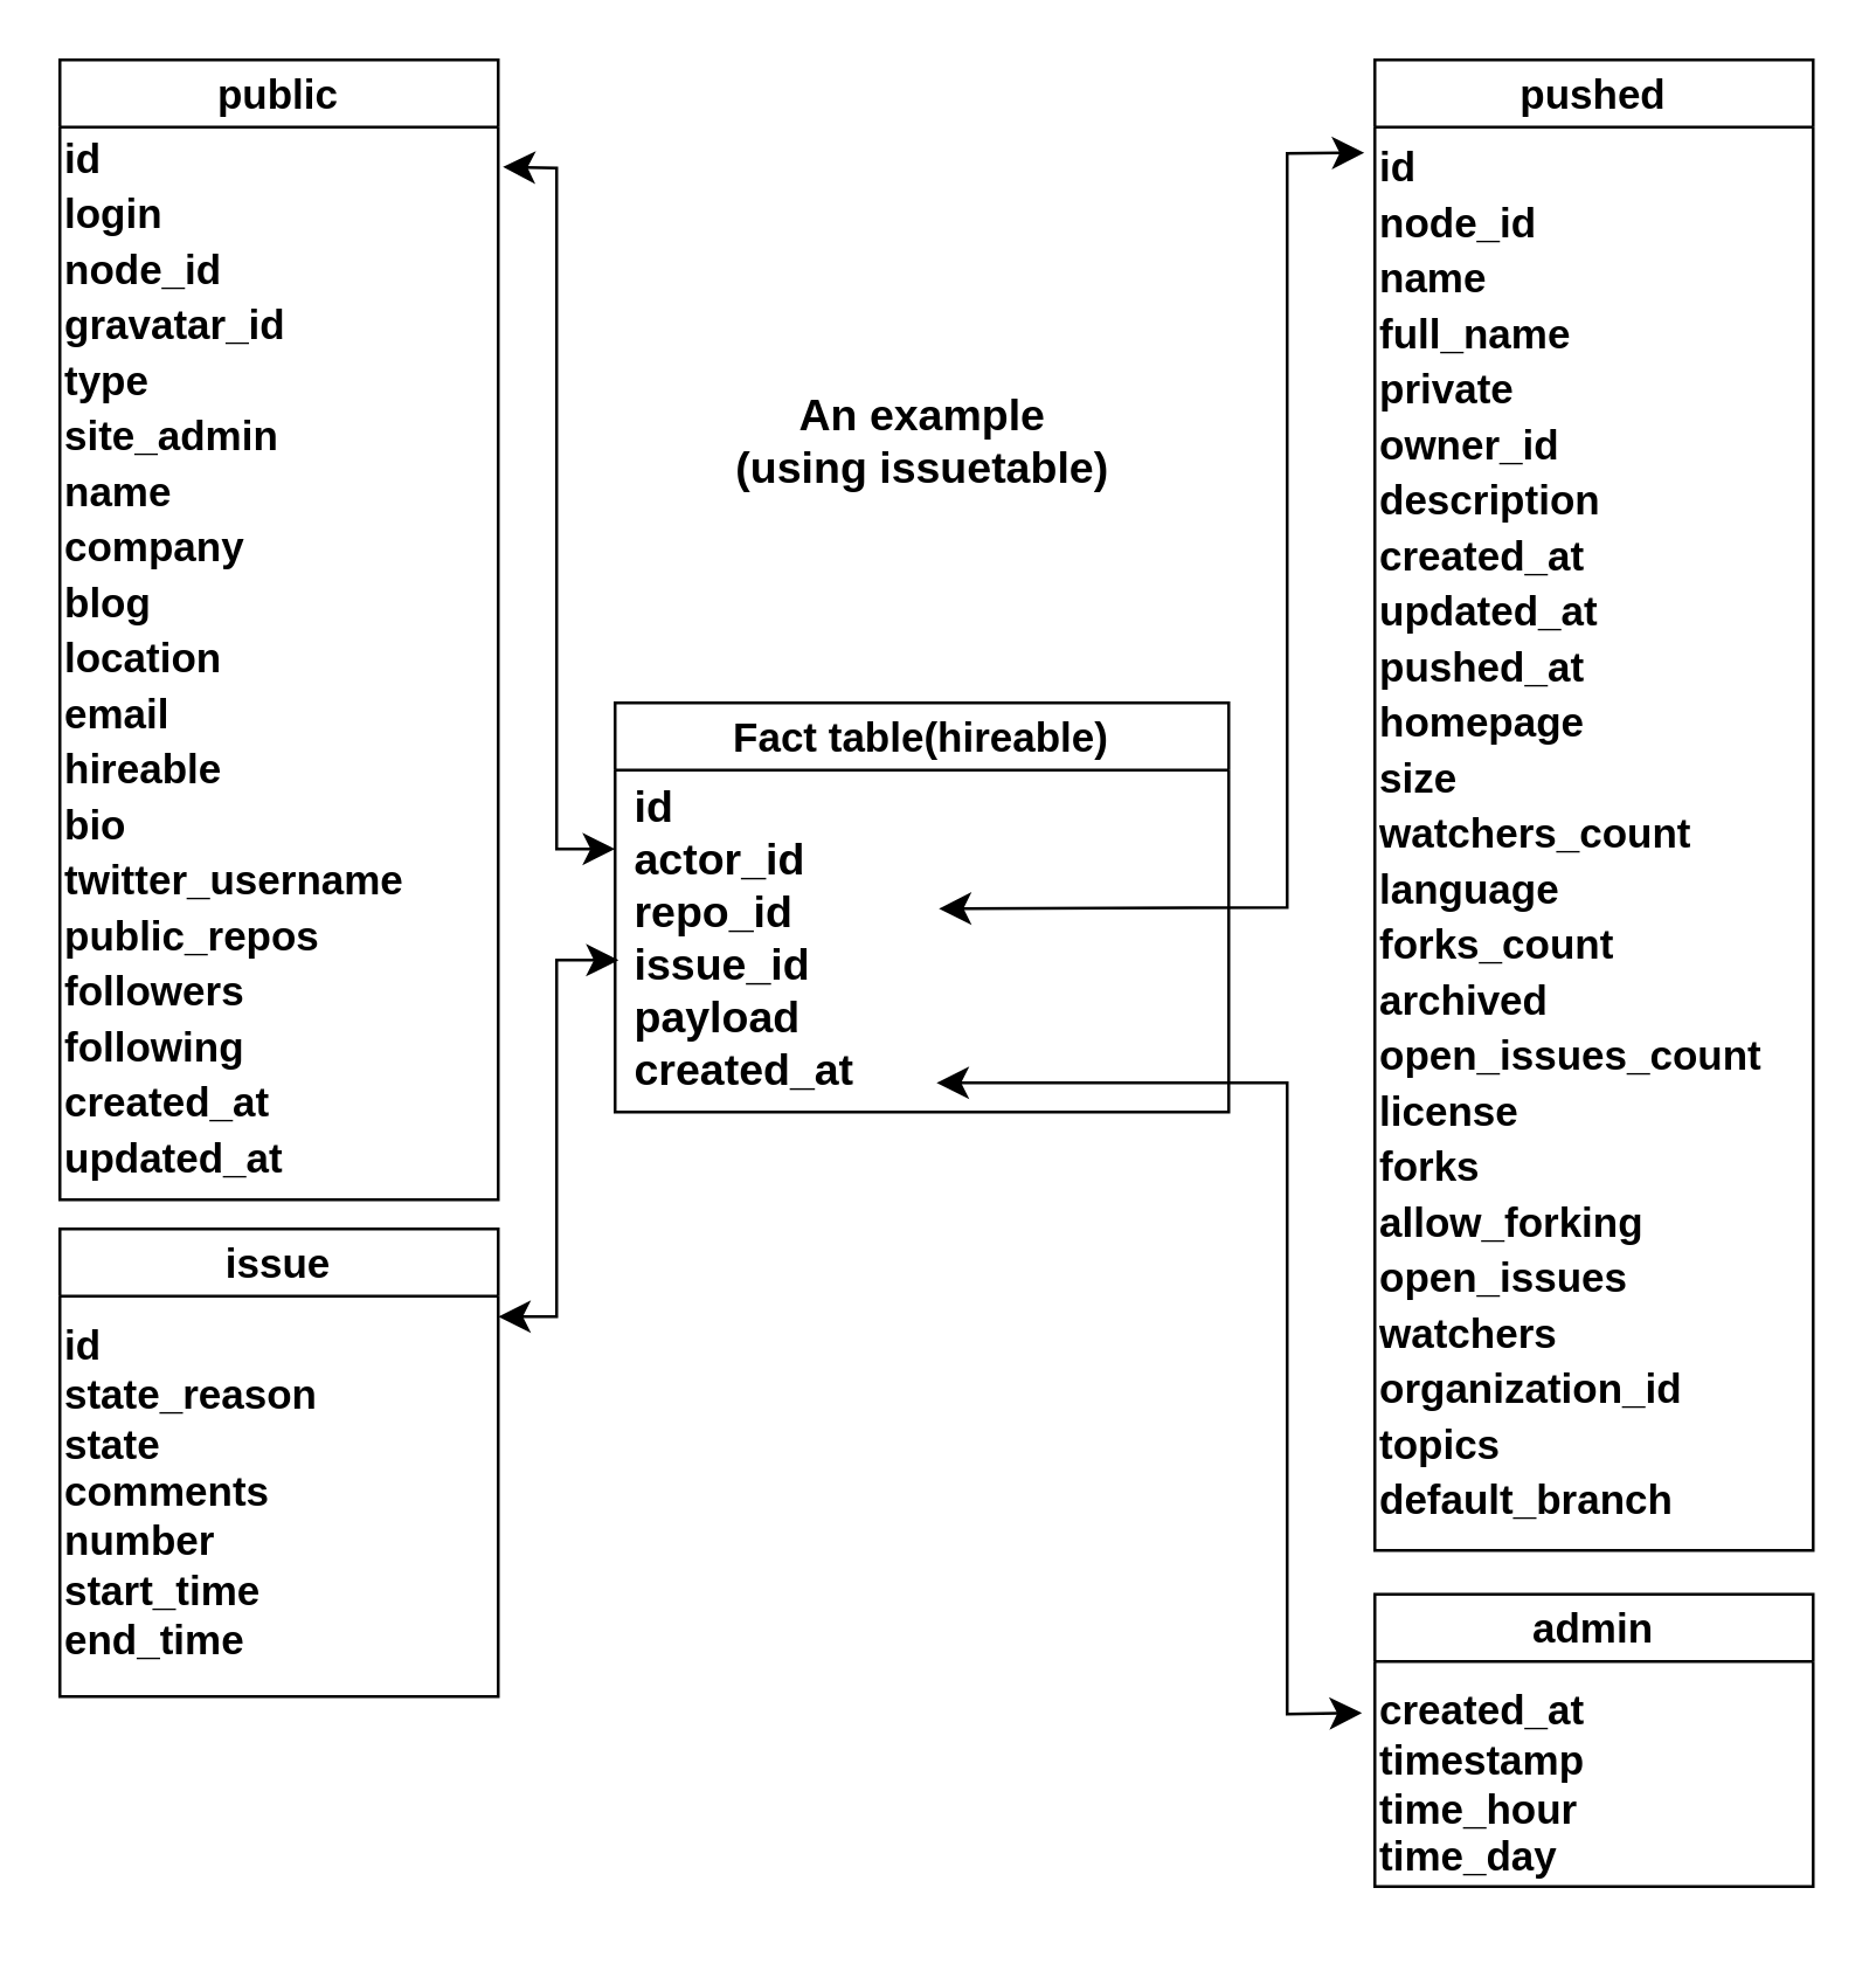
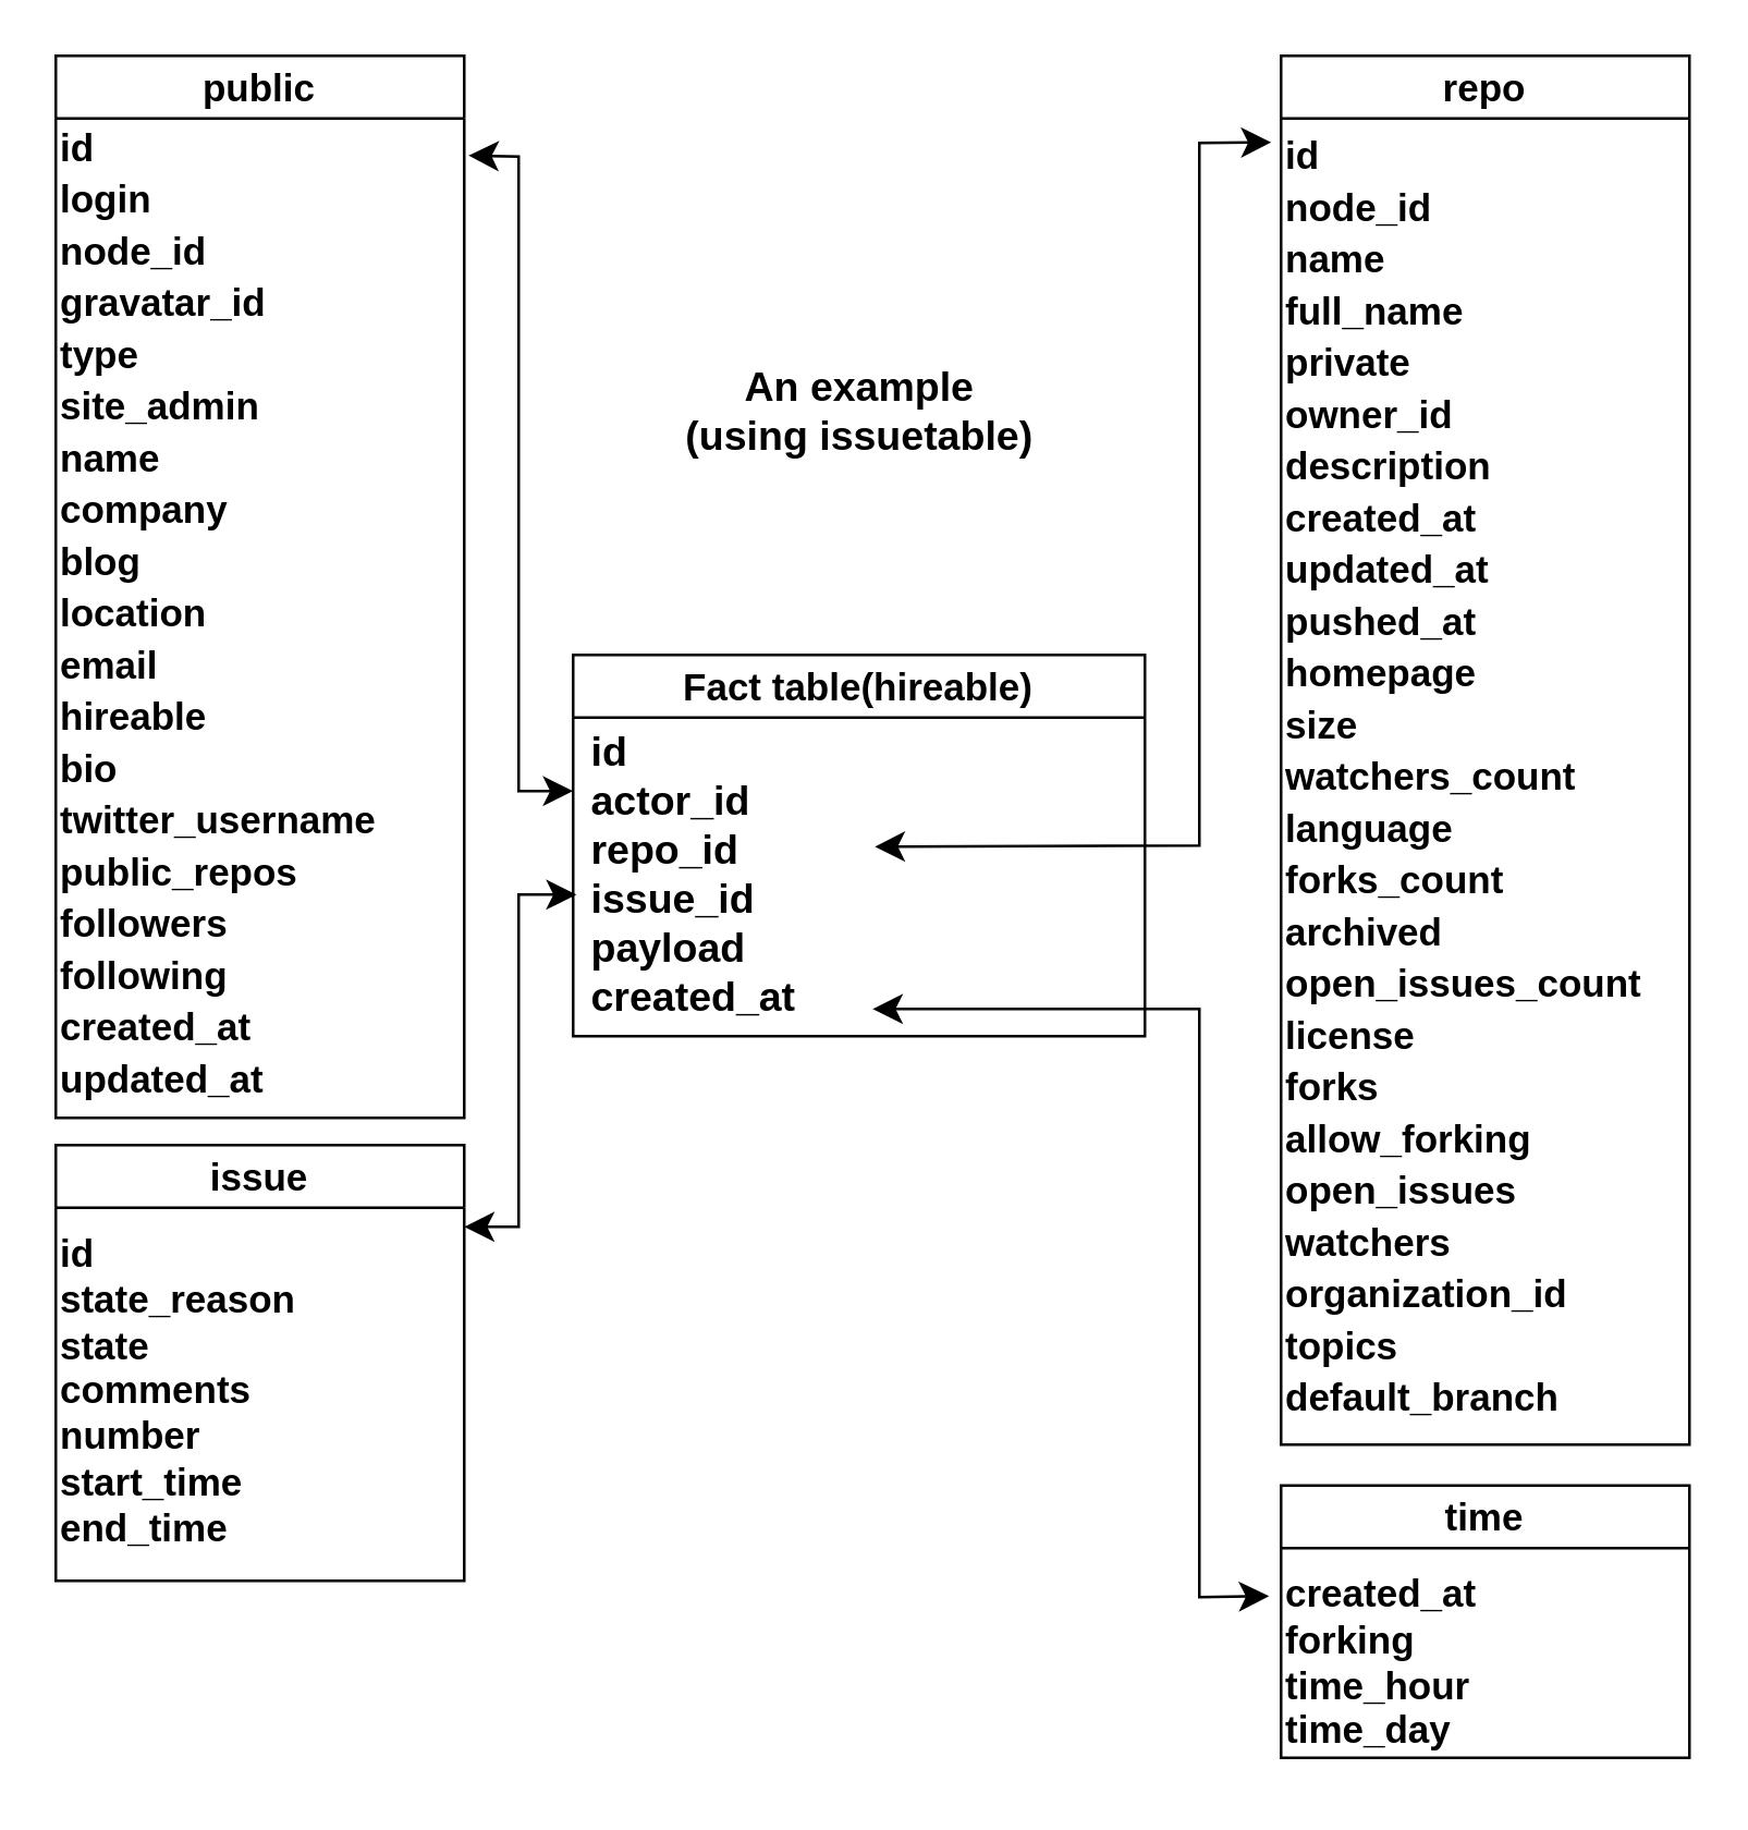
  <mxCell id="0" />
  <mxCell id="1" parent="0" />
  <mxCell id="2" value="Fact table(hireable)" style="swimlane;whiteSpace=wrap;html=1;fontSize=14;" parent="1" vertex="1"><mxGeometry x="210" y="240" width="210" height="140" as="geometry" /></mxCell>
  <mxCell id="3" value="id&lt;br style=&quot;font-size: 15px;&quot;&gt;actor_id&lt;br style=&quot;font-size: 15px;&quot;&gt;repo_id&lt;br&gt;issue_id&lt;br style=&quot;font-size: 15px;&quot;&gt;payload&lt;br style=&quot;font-size: 15px;&quot;&gt;created_at" style="text;html=1;align=left;verticalAlign=middle;resizable=0;points=[];autosize=1;strokeColor=none;fillColor=none;fontStyle=1;fontSize=15;" parent="2" vertex="1"><mxGeometry x="5" y="20" width="100" height="120" as="geometry" /></mxCell>
  <mxCell id="4" value="issue" style="swimlane;whiteSpace=wrap;html=1;fontSize=14;" parent="1" vertex="1"><mxGeometry x="20" y="420" width="150" height="160" as="geometry"><mxRectangle x="530" y="240" width="70" height="30" as="alternateBounds" /></mxGeometry></mxCell>
  <mxCell id="5" value="id&lt;br style=&quot;font-size: 14px;&quot;&gt;state_reason&lt;br style=&quot;font-size: 14px;&quot;&gt;state&lt;br style=&quot;font-size: 14px;&quot;&gt;comments&lt;br style=&quot;font-size: 14px;&quot;&gt;number&lt;br style=&quot;font-size: 14px;&quot;&gt;start_time&lt;br style=&quot;font-size: 14px;&quot;&gt;end_time" style="text;html=1;align=left;verticalAlign=top;resizable=0;points=[];autosize=1;strokeColor=none;fillColor=none;fontStyle=1;fontSize=14;" parent="4" vertex="1"><mxGeometry y="25" width="110" height="130" as="geometry" /></mxCell>
  <mxCell id="6" value="public" style="swimlane;whiteSpace=wrap;html=1;fontSize=14;" parent="1" vertex="1"><mxGeometry x="20" y="20" width="150" height="390" as="geometry" /></mxCell>
  <mxCell id="7" value="&lt;div style=&quot;background-color: rgb(255, 255, 255); font-size: 14px; line-height: 19px;&quot;&gt;&lt;div&gt;id&lt;/div&gt;&lt;div&gt;login&lt;/div&gt;&lt;div&gt;node_id&lt;/div&gt;&lt;div&gt;gravatar_id&lt;/div&gt;&lt;div&gt;type&lt;/div&gt;&lt;div&gt;site_admin&lt;/div&gt;&lt;div&gt;name&lt;/div&gt;&lt;div&gt;company&lt;/div&gt;&lt;div&gt;blog&lt;/div&gt;&lt;div&gt;location&lt;/div&gt;&lt;div&gt;email&lt;/div&gt;&lt;div&gt;hireable&lt;/div&gt;&lt;div&gt;bio&lt;/div&gt;&lt;div&gt;twitter_username&lt;/div&gt;&lt;div&gt;public_repos&lt;/div&gt;&lt;div&gt;followers&lt;/div&gt;&lt;div&gt;following&lt;/div&gt;&lt;div&gt;created_at&lt;/div&gt;&lt;div&gt;updated_at&lt;/div&gt;&lt;/div&gt;" style="text;html=1;align=left;verticalAlign=middle;resizable=0;points=[];autosize=1;strokeColor=none;fillColor=none;fontStyle=1;fontFamily=Helvetica;" parent="6" vertex="1"><mxGeometry y="20" width="150" height="370" as="geometry" /></mxCell>
- <mxCell id="8" value="admin" style="swimlane;whiteSpace=wrap;html=1;fontSize=14;" parent="1" vertex="1"><mxGeometry x="470" y="545" width="150" height="100" as="geometry" /></mxCell>
- <mxCell id="9" value="created_at&lt;br style=&quot;font-size: 14px;&quot;&gt;timestamp&lt;br style=&quot;font-size: 14px;&quot;&gt;time_hour&lt;br style=&quot;font-size: 14px;&quot;&gt;time_day" style="text;html=1;align=left;verticalAlign=middle;resizable=0;points=[];autosize=1;strokeColor=none;fillColor=none;fontStyle=1;fontSize=14;" parent="8" vertex="1"><mxGeometry y="25" width="90" height="80" as="geometry" /></mxCell>
- <mxCell id="10" value="pushed" style="swimlane;whiteSpace=wrap;html=1;fontSize=14;" parent="1" vertex="1"><mxGeometry x="470" y="20" width="150" height="510" as="geometry" /></mxCell>
+ <mxCell id="8" value="time" style="swimlane;whiteSpace=wrap;html=1;fontSize=14;" parent="1" vertex="1"><mxGeometry x="470" y="545" width="150" height="100" as="geometry" /></mxCell>
+ <mxCell id="9" value="created_at&lt;br style=&quot;font-size: 14px;&quot;&gt;forking&lt;br style=&quot;font-size: 14px;&quot;&gt;time_hour&lt;br style=&quot;font-size: 14px;&quot;&gt;time_day" style="text;html=1;align=left;verticalAlign=middle;resizable=0;points=[];autosize=1;strokeColor=none;fillColor=none;fontStyle=1;fontSize=14;" parent="8" vertex="1"><mxGeometry y="25" width="90" height="80" as="geometry" /></mxCell>
+ <mxCell id="10" value="repo" style="swimlane;whiteSpace=wrap;html=1;fontSize=14;" parent="1" vertex="1"><mxGeometry x="470" y="20" width="150" height="510" as="geometry" /></mxCell>
  <mxCell id="11" value="&lt;div style=&quot;background-color: rgb(255, 255, 255); font-size: 14px; line-height: 19px;&quot;&gt;&lt;div style=&quot;font-size: 14px;&quot;&gt;&lt;b style=&quot;font-size: 14px;&quot;&gt;id&lt;/b&gt;&lt;/div&gt;&lt;div style=&quot;font-size: 14px;&quot;&gt;&lt;b style=&quot;font-size: 14px;&quot;&gt;node_id&lt;/b&gt;&lt;/div&gt;&lt;div style=&quot;font-size: 14px;&quot;&gt;&lt;b style=&quot;font-size: 14px;&quot;&gt;name&lt;/b&gt;&lt;/div&gt;&lt;div style=&quot;font-size: 14px;&quot;&gt;&lt;b style=&quot;font-size: 14px;&quot;&gt;full_name&lt;/b&gt;&lt;/div&gt;&lt;div style=&quot;font-size: 14px;&quot;&gt;&lt;b style=&quot;font-size: 14px;&quot;&gt;private&lt;/b&gt;&lt;/div&gt;&lt;div style=&quot;font-size: 14px;&quot;&gt;&lt;b style=&quot;font-size: 14px;&quot;&gt;owner_id&lt;/b&gt;&lt;/div&gt;&lt;div style=&quot;font-size: 14px;&quot;&gt;&lt;b style=&quot;font-size: 14px;&quot;&gt;description&lt;/b&gt;&lt;/div&gt;&lt;div style=&quot;font-size: 14px;&quot;&gt;&lt;b style=&quot;font-size: 14px;&quot;&gt;created_at&lt;/b&gt;&lt;/div&gt;&lt;div style=&quot;font-size: 14px;&quot;&gt;&lt;b style=&quot;font-size: 14px;&quot;&gt;updated_at&lt;/b&gt;&lt;/div&gt;&lt;div style=&quot;font-size: 14px;&quot;&gt;&lt;b style=&quot;font-size: 14px;&quot;&gt;pushed_at&lt;/b&gt;&lt;/div&gt;&lt;div style=&quot;font-size: 14px;&quot;&gt;&lt;b style=&quot;font-size: 14px;&quot;&gt;homepage&lt;/b&gt;&lt;/div&gt;&lt;div style=&quot;font-size: 14px;&quot;&gt;&lt;b style=&quot;font-size: 14px;&quot;&gt;size&lt;/b&gt;&lt;/div&gt;&lt;div style=&quot;font-size: 14px;&quot;&gt;&lt;b style=&quot;font-size: 14px;&quot;&gt;watchers_count&lt;/b&gt;&lt;/div&gt;&lt;div style=&quot;font-size: 14px;&quot;&gt;&lt;b style=&quot;font-size: 14px;&quot;&gt;language&lt;/b&gt;&lt;/div&gt;&lt;div style=&quot;font-size: 14px;&quot;&gt;&lt;b style=&quot;font-size: 14px;&quot;&gt;forks_count&lt;/b&gt;&lt;/div&gt;&lt;div style=&quot;font-size: 14px;&quot;&gt;&lt;b style=&quot;font-size: 14px;&quot;&gt;archived&lt;/b&gt;&lt;/div&gt;&lt;div style=&quot;font-size: 14px;&quot;&gt;&lt;b style=&quot;font-size: 14px;&quot;&gt;open_issues_count&lt;/b&gt;&lt;/div&gt;&lt;div style=&quot;font-size: 14px;&quot;&gt;&lt;b style=&quot;font-size: 14px;&quot;&gt;license&lt;/b&gt;&lt;/div&gt;&lt;div style=&quot;font-size: 14px;&quot;&gt;&lt;b style=&quot;font-size: 14px;&quot;&gt;forks&lt;/b&gt;&lt;/div&gt;&lt;div style=&quot;font-size: 14px;&quot;&gt;&lt;b style=&quot;font-size: 14px;&quot;&gt;allow_forking&lt;/b&gt;&lt;/div&gt;&lt;div style=&quot;font-size: 14px;&quot;&gt;&lt;b style=&quot;font-size: 14px;&quot;&gt;open_issues&lt;/b&gt;&lt;/div&gt;&lt;div style=&quot;font-size: 14px;&quot;&gt;&lt;b style=&quot;font-size: 14px;&quot;&gt;watchers&lt;/b&gt;&lt;/div&gt;&lt;div style=&quot;font-size: 14px;&quot;&gt;&lt;b style=&quot;font-size: 14px;&quot;&gt;organization_id&lt;/b&gt;&lt;/div&gt;&lt;div style=&quot;font-size: 14px;&quot;&gt;&lt;b style=&quot;font-size: 14px;&quot;&gt;topics&lt;/b&gt;&lt;/div&gt;&lt;div style=&quot;font-size: 14px;&quot;&gt;&lt;b style=&quot;font-size: 14px;&quot;&gt;default_branch&lt;/b&gt;&lt;br style=&quot;font-size: 14px;&quot;&gt;&lt;/div&gt;&lt;/div&gt;" style="text;html=1;align=left;verticalAlign=middle;resizable=0;points=[];autosize=1;strokeColor=none;fillColor=none;fontFamily=Helvetica;fontSize=14;" parent="10" vertex="1"><mxGeometry y="20" width="150" height="490" as="geometry" /></mxCell>
  <mxCell id="12" value="" style="edgeStyle=none;orthogonalLoop=1;jettySize=auto;html=1;endArrow=classic;startArrow=classic;endSize=8;startSize=8;rounded=0;exitX=1.024;exitY=0.045;exitDx=0;exitDy=0;exitPerimeter=0;" parent="1" edge="1"><mxGeometry width="100" relative="1" as="geometry"><mxPoint x="171.6" y="56.65" as="sourcePoint" /><mxPoint x="210" y="290" as="targetPoint" /><Array as="points"><mxPoint x="190" y="57" /><mxPoint x="190" y="290" /></Array></mxGeometry></mxCell>
  <mxCell id="13" value="" style="edgeStyle=none;orthogonalLoop=1;jettySize=auto;html=1;endArrow=classic;startArrow=classic;endSize=8;startSize=8;rounded=0;entryX=-0.038;entryY=0.567;entryDx=0;entryDy=0;entryPerimeter=0;" parent="1" target="3" edge="1"><mxGeometry width="100" relative="1" as="geometry"><mxPoint x="170" y="450" as="sourcePoint" /><mxPoint x="200" y="320" as="targetPoint" /><Array as="points"><mxPoint x="190" y="450" /><mxPoint x="190" y="328" /></Array></mxGeometry></mxCell>
  <mxCell id="14" value="" style="edgeStyle=none;orthogonalLoop=1;jettySize=auto;html=1;endArrow=classic;startArrow=classic;endSize=8;startSize=8;rounded=0;exitX=1.058;exitY=0.42;exitDx=0;exitDy=0;exitPerimeter=0;entryX=-0.024;entryY=0.024;entryDx=0;entryDy=0;entryPerimeter=0;" parent="1" source="3" target="11" edge="1"><mxGeometry width="100" relative="1" as="geometry"><mxPoint x="330" y="100" as="sourcePoint" /><mxPoint x="440" y="50" as="targetPoint" /><Array as="points"><mxPoint x="440" y="310" /><mxPoint x="440" y="52" /></Array></mxGeometry></mxCell>
  <mxCell id="15" value="" style="edgeStyle=none;orthogonalLoop=1;jettySize=auto;html=1;endArrow=classic;startArrow=classic;endSize=8;startSize=8;rounded=0;entryX=-0.049;entryY=0.195;entryDx=0;entryDy=0;entryPerimeter=0;" parent="1" target="9" edge="1"><mxGeometry width="100" relative="1" as="geometry"><mxPoint x="320" y="370" as="sourcePoint" /><mxPoint x="450" y="610" as="targetPoint" /><Array as="points"><mxPoint x="440" y="370" /><mxPoint x="440" y="586" /></Array></mxGeometry></mxCell>
  <mxCell id="16" value="An example&lt;br style=&quot;font-size: 15px;&quot;&gt;(using issuetable)" style="text;html=1;align=center;verticalAlign=middle;resizable=0;points=[];autosize=1;strokeColor=none;fillColor=none;fontStyle=1;fontSize=15;" vertex="1" parent="1"><mxGeometry x="240" y="125" width="150" height="50" as="geometry" /></mxCell>
